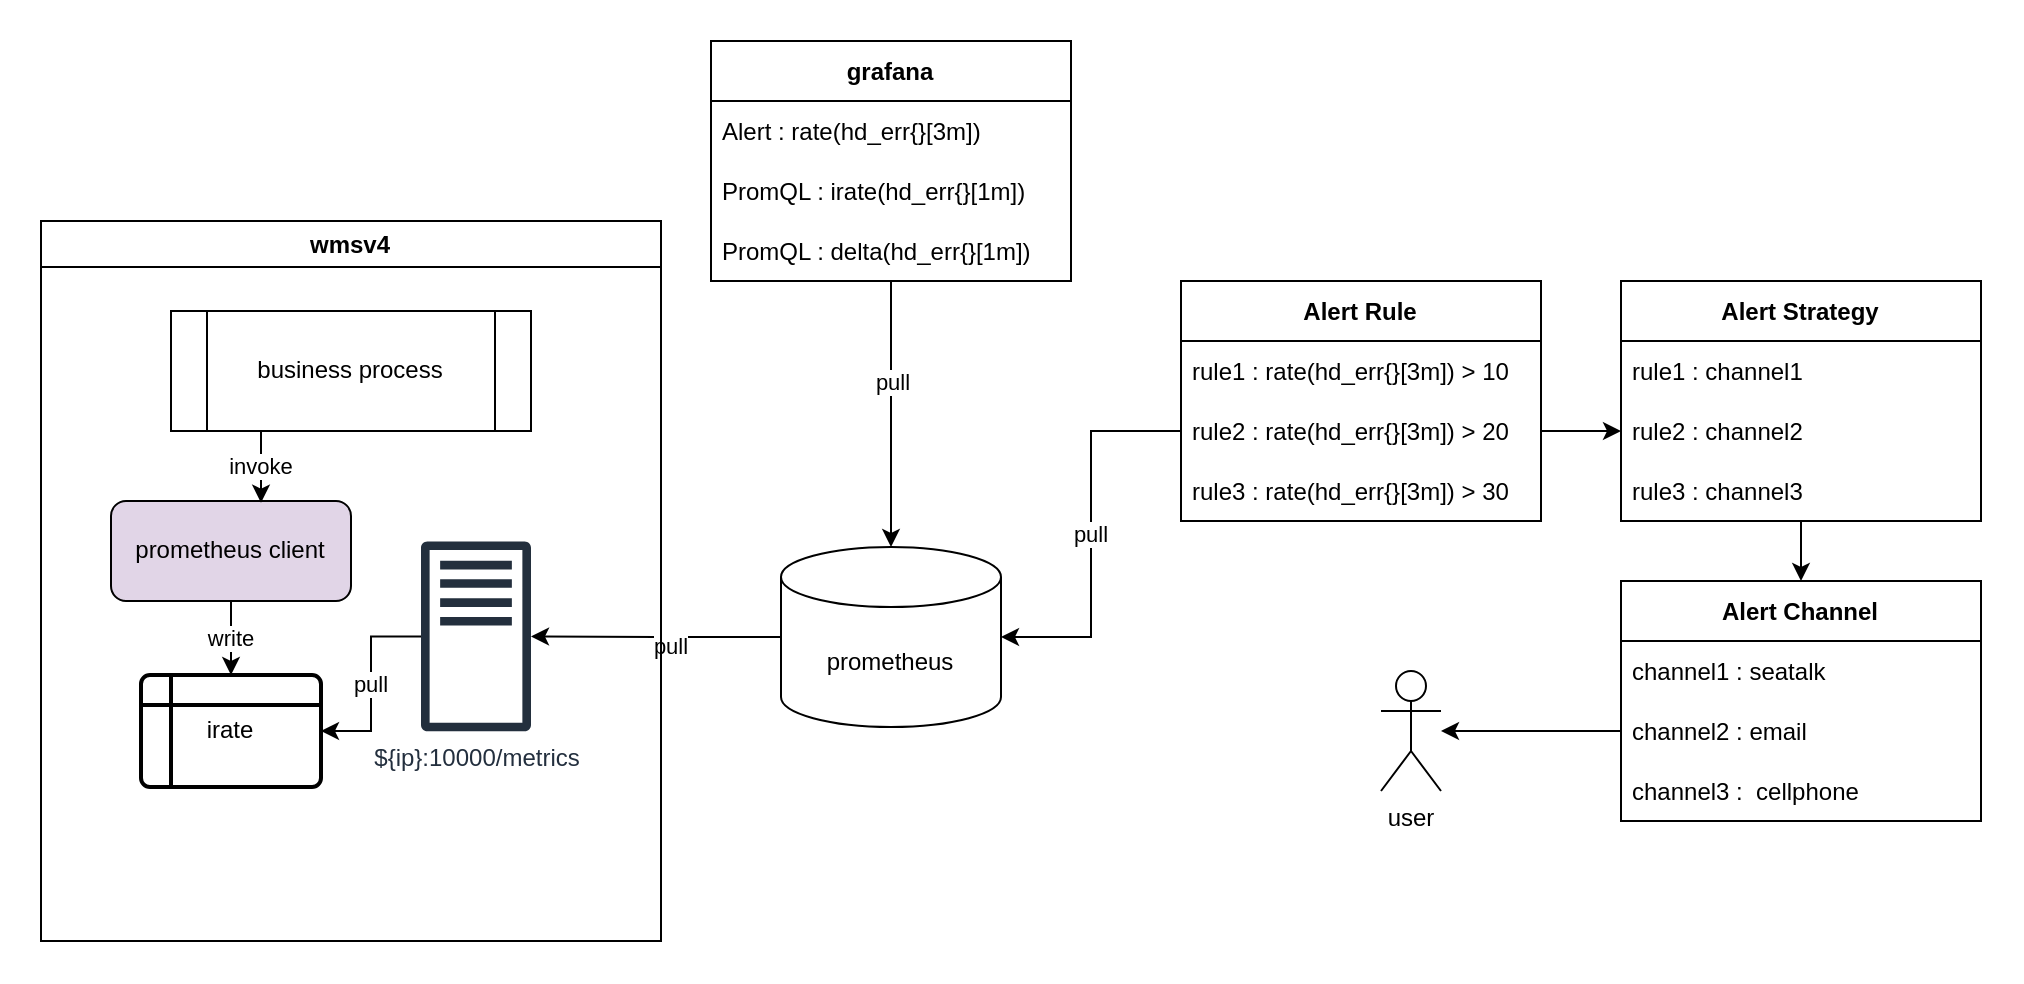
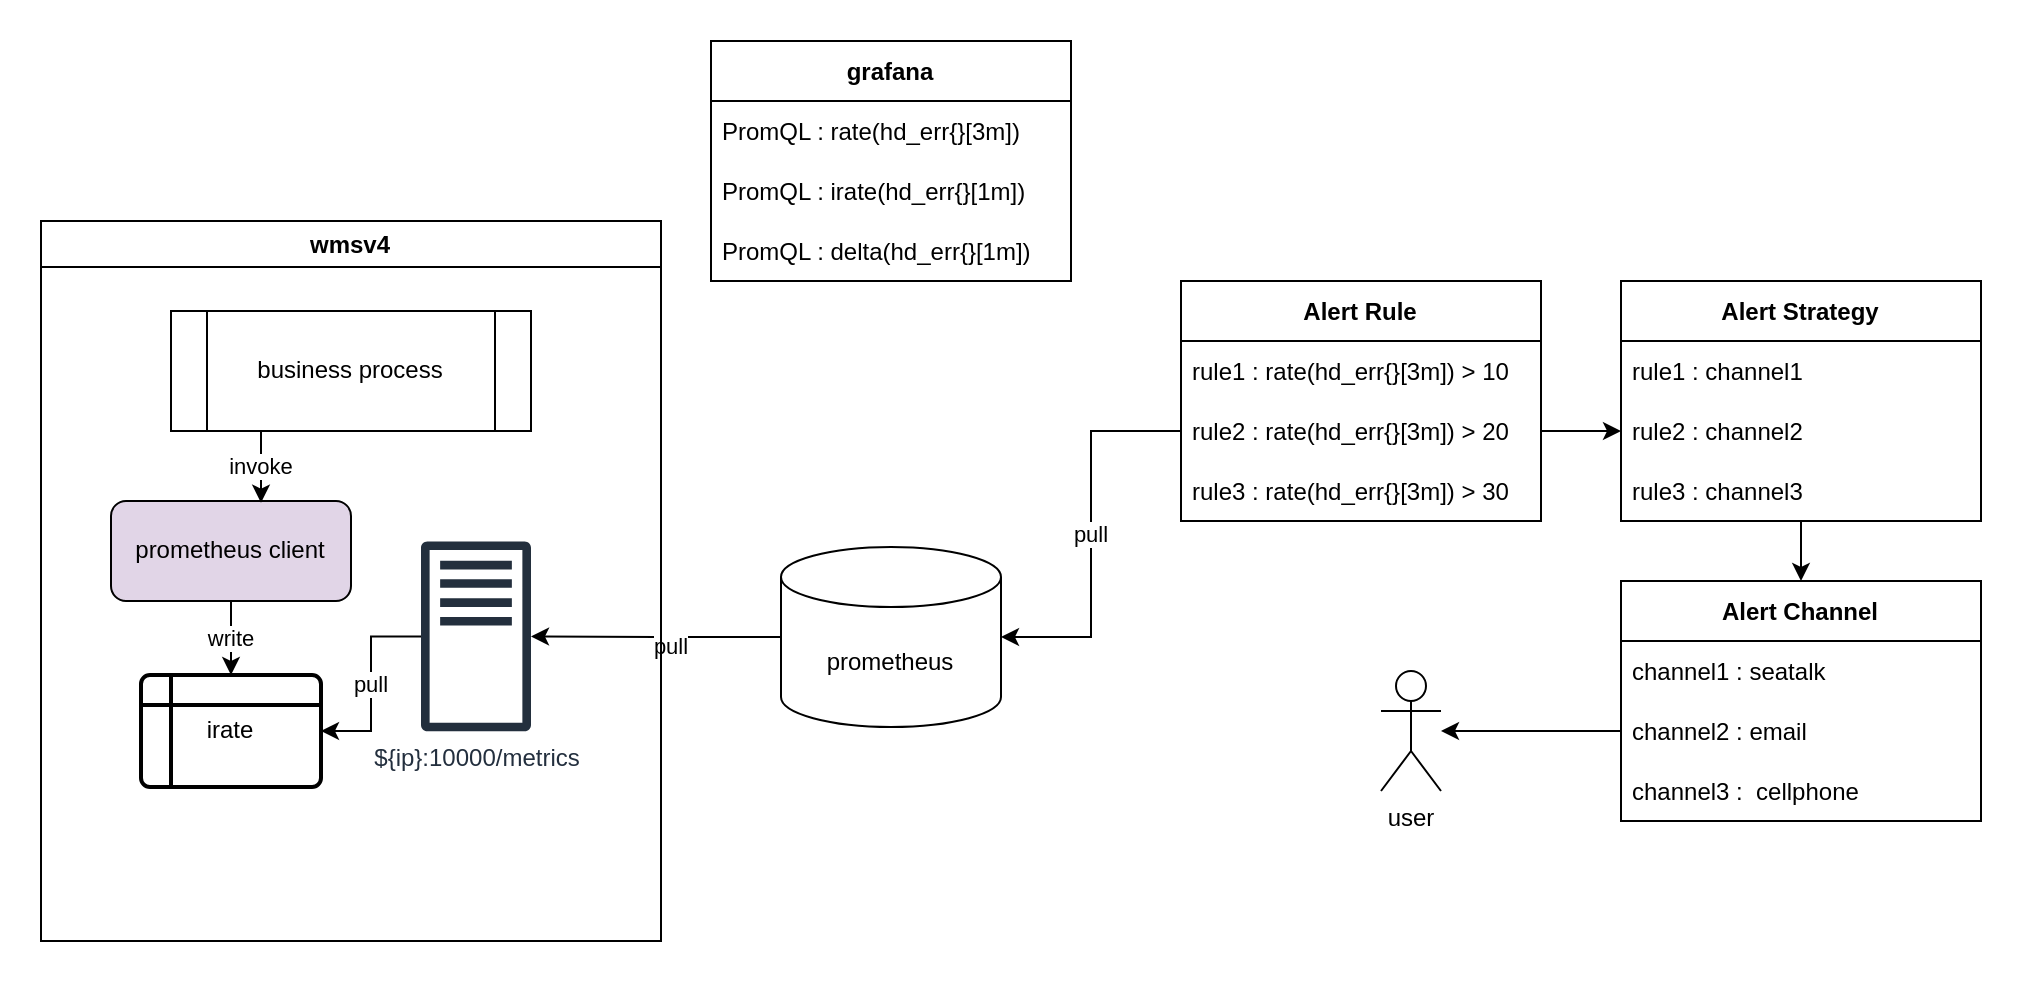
  <mxCell id="0" />
  <mxCell id="1" parent="0" />
  <mxCell id="2" style="edgeStyle=orthogonalEdgeStyle;rounded=0;orthogonalLoop=1;jettySize=auto;html=1;" edge="1" parent="1" source="4" target="8"><mxGeometry relative="1" as="geometry" /></mxCell>
  <mxCell id="3" value="pull" style="edgeLabel;html=1;align=center;verticalAlign=middle;resizable=0;points=[];" vertex="1" connectable="0" parent="2"><mxGeometry x="-0.111" y="3" relative="1" as="geometry"><mxPoint y="1" as="offset" /></mxGeometry></mxCell>
  <mxCell id="4" value="prometheus" style="shape=cylinder3;whiteSpace=wrap;html=1;boundedLbl=1;backgroundOutline=1;size=15;" vertex="1" parent="1"><mxGeometry x="390" y="273" width="110" height="90" as="geometry" /></mxCell>
  <mxCell id="5" value="wmsv4" style="swimlane;" vertex="1" parent="1"><mxGeometry x="20" y="110" width="310" height="360" as="geometry" /></mxCell>
  <mxCell id="6" value="irate" style="shape=internalStorage;whiteSpace=wrap;html=1;dx=15;dy=15;rounded=1;arcSize=8;strokeWidth=2;" vertex="1" parent="5"><mxGeometry x="50" y="227" width="90" height="56" as="geometry" /></mxCell>
  <mxCell id="7" value="pull" style="edgeStyle=orthogonalEdgeStyle;rounded=0;orthogonalLoop=1;jettySize=auto;html=1;" edge="1" parent="5" source="8" target="6"><mxGeometry relative="1" as="geometry" /></mxCell>
  <mxCell id="8" value="${ip}:10000/metrics" style="sketch=0;outlineConnect=0;fontColor=#232F3E;gradientColor=none;fillColor=#232F3D;strokeColor=none;dashed=0;verticalLabelPosition=bottom;verticalAlign=top;align=center;html=1;fontSize=12;fontStyle=0;aspect=fixed;pointerEvents=1;shape=mxgraph.aws4.traditional_server;" vertex="1" parent="5"><mxGeometry x="190" y="160" width="55" height="95.33" as="geometry" /></mxCell>
  <mxCell id="9" value="write" style="edgeStyle=orthogonalEdgeStyle;rounded=0;orthogonalLoop=1;jettySize=auto;html=1;exitX=0.5;exitY=1;exitDx=0;exitDy=0;entryX=0.5;entryY=0;entryDx=0;entryDy=0;" edge="1" parent="5" source="10" target="6"><mxGeometry relative="1" as="geometry" /></mxCell>
  <mxCell id="10" value="prometheus client" style="rounded=1;whiteSpace=wrap;html=1;fillColor=#e1d5e7;" vertex="1" parent="5"><mxGeometry x="35" y="140" width="120" height="50" as="geometry" /></mxCell>
  <mxCell id="11" value="invoke" style="edgeStyle=orthogonalEdgeStyle;rounded=0;orthogonalLoop=1;jettySize=auto;html=1;exitX=0.25;exitY=1;exitDx=0;exitDy=0;entryX=0.625;entryY=0.017;entryDx=0;entryDy=0;entryPerimeter=0;" edge="1" parent="5" source="12" target="10"><mxGeometry relative="1" as="geometry" /></mxCell>
  <mxCell id="12" value="business process" style="shape=process;whiteSpace=wrap;html=1;backgroundOutline=1;" vertex="1" parent="5"><mxGeometry x="65" y="45" width="180" height="60" as="geometry" /></mxCell>
- <mxCell id="13" style="edgeStyle=orthogonalEdgeStyle;rounded=0;orthogonalLoop=1;jettySize=auto;html=1;entryX=0.5;entryY=0;entryDx=0;entryDy=0;entryPerimeter=0;" edge="1" parent="1" source="15" target="4"><mxGeometry relative="1" as="geometry" /></mxCell>
- <mxCell id="14" value="pull" style="edgeLabel;html=1;align=center;verticalAlign=middle;resizable=0;points=[];" vertex="1" connectable="0" parent="13"><mxGeometry x="-0.248" relative="1" as="geometry"><mxPoint as="offset" /></mxGeometry></mxCell>
  <mxCell id="15" value="grafana" style="swimlane;fontStyle=1;childLayout=stackLayout;horizontal=1;startSize=30;horizontalStack=0;resizeParent=1;resizeParentMax=0;resizeLast=0;collapsible=1;marginBottom=0;" vertex="1" parent="1"><mxGeometry x="355" y="20" width="180" height="120" as="geometry" /></mxCell>
- <mxCell id="16" value="Alert : rate(hd_err{}[3m])" style="text;strokeColor=none;fillColor=none;align=left;verticalAlign=middle;spacingLeft=4;spacingRight=4;overflow=hidden;points=[[0,0.5],[1,0.5]];portConstraint=eastwest;rotatable=0;" vertex="1" parent="15"><mxGeometry y="30" width="180" height="30" as="geometry" /></mxCell>
+ <mxCell id="16" value="PromQL : rate(hd_err{}[3m])" style="text;strokeColor=none;fillColor=none;align=left;verticalAlign=middle;spacingLeft=4;spacingRight=4;overflow=hidden;points=[[0,0.5],[1,0.5]];portConstraint=eastwest;rotatable=0;" vertex="1" parent="15"><mxGeometry y="30" width="180" height="30" as="geometry" /></mxCell>
  <mxCell id="17" value="PromQL : irate(hd_err{}[1m])" style="text;strokeColor=none;fillColor=none;align=left;verticalAlign=middle;spacingLeft=4;spacingRight=4;overflow=hidden;points=[[0,0.5],[1,0.5]];portConstraint=eastwest;rotatable=0;" vertex="1" parent="15"><mxGeometry y="60" width="180" height="30" as="geometry" /></mxCell>
  <mxCell id="18" value="PromQL : delta(hd_err{}[1m])" style="text;strokeColor=none;fillColor=none;align=left;verticalAlign=middle;spacingLeft=4;spacingRight=4;overflow=hidden;points=[[0,0.5],[1,0.5]];portConstraint=eastwest;rotatable=0;" vertex="1" parent="15"><mxGeometry y="90" width="180" height="30" as="geometry" /></mxCell>
  <mxCell id="19" value="Alert Rule" style="swimlane;fontStyle=1;childLayout=stackLayout;horizontal=1;startSize=30;horizontalStack=0;resizeParent=1;resizeParentMax=0;resizeLast=0;collapsible=1;marginBottom=0;" vertex="1" parent="1"><mxGeometry x="590" y="140" width="180" height="120" as="geometry" /></mxCell>
  <mxCell id="20" value="rule1 : rate(hd_err{}[3m]) &gt; 10" style="text;strokeColor=none;fillColor=none;align=left;verticalAlign=middle;spacingLeft=4;spacingRight=4;overflow=hidden;points=[[0,0.5],[1,0.5]];portConstraint=eastwest;rotatable=0;" vertex="1" parent="19"><mxGeometry y="30" width="180" height="30" as="geometry" /></mxCell>
  <mxCell id="21" value="rule2 : rate(hd_err{}[3m]) &gt; 20" style="text;strokeColor=none;fillColor=none;align=left;verticalAlign=middle;spacingLeft=4;spacingRight=4;overflow=hidden;points=[[0,0.5],[1,0.5]];portConstraint=eastwest;rotatable=0;" vertex="1" parent="19"><mxGeometry y="60" width="180" height="30" as="geometry" /></mxCell>
  <mxCell id="22" value="rule3 : rate(hd_err{}[3m]) &gt; 30" style="text;strokeColor=none;fillColor=none;align=left;verticalAlign=middle;spacingLeft=4;spacingRight=4;overflow=hidden;points=[[0,0.5],[1,0.5]];portConstraint=eastwest;rotatable=0;" vertex="1" parent="19"><mxGeometry y="90" width="180" height="30" as="geometry" /></mxCell>
  <mxCell id="23" style="edgeStyle=orthogonalEdgeStyle;rounded=0;orthogonalLoop=1;jettySize=auto;html=1;entryX=0.5;entryY=0;entryDx=0;entryDy=0;" edge="1" parent="1" source="24" target="28"><mxGeometry relative="1" as="geometry" /></mxCell>
  <mxCell id="24" value="Alert Strategy" style="swimlane;fontStyle=1;childLayout=stackLayout;horizontal=1;startSize=30;horizontalStack=0;resizeParent=1;resizeParentMax=0;resizeLast=0;collapsible=1;marginBottom=0;" vertex="1" parent="1"><mxGeometry x="810" y="140" width="180" height="120" as="geometry" /></mxCell>
  <mxCell id="25" value="rule1 : channel1" style="text;strokeColor=none;fillColor=none;align=left;verticalAlign=middle;spacingLeft=4;spacingRight=4;overflow=hidden;points=[[0,0.5],[1,0.5]];portConstraint=eastwest;rotatable=0;" vertex="1" parent="24"><mxGeometry y="30" width="180" height="30" as="geometry" /></mxCell>
  <mxCell id="26" value="rule2 : channel2" style="text;strokeColor=none;fillColor=none;align=left;verticalAlign=middle;spacingLeft=4;spacingRight=4;overflow=hidden;points=[[0,0.5],[1,0.5]];portConstraint=eastwest;rotatable=0;" vertex="1" parent="24"><mxGeometry y="60" width="180" height="30" as="geometry" /></mxCell>
  <mxCell id="27" value="rule3 : channel3" style="text;strokeColor=none;fillColor=none;align=left;verticalAlign=middle;spacingLeft=4;spacingRight=4;overflow=hidden;points=[[0,0.5],[1,0.5]];portConstraint=eastwest;rotatable=0;" vertex="1" parent="24"><mxGeometry y="90" width="180" height="30" as="geometry" /></mxCell>
  <mxCell id="28" value="Alert Channel" style="swimlane;fontStyle=1;childLayout=stackLayout;horizontal=1;startSize=30;horizontalStack=0;resizeParent=1;resizeParentMax=0;resizeLast=0;collapsible=1;marginBottom=0;" vertex="1" parent="1"><mxGeometry x="810" y="290" width="180" height="120" as="geometry" /></mxCell>
  <mxCell id="29" value="channel1 : seatalk" style="text;strokeColor=none;fillColor=none;align=left;verticalAlign=middle;spacingLeft=4;spacingRight=4;overflow=hidden;points=[[0,0.5],[1,0.5]];portConstraint=eastwest;rotatable=0;" vertex="1" parent="28"><mxGeometry y="30" width="180" height="30" as="geometry" /></mxCell>
  <mxCell id="30" value="channel2 : email" style="text;strokeColor=none;fillColor=none;align=left;verticalAlign=middle;spacingLeft=4;spacingRight=4;overflow=hidden;points=[[0,0.5],[1,0.5]];portConstraint=eastwest;rotatable=0;" vertex="1" parent="28"><mxGeometry y="60" width="180" height="30" as="geometry" /></mxCell>
  <mxCell id="31" value="channel3 :  cellphone" style="text;strokeColor=none;fillColor=none;align=left;verticalAlign=middle;spacingLeft=4;spacingRight=4;overflow=hidden;points=[[0,0.5],[1,0.5]];portConstraint=eastwest;rotatable=0;" vertex="1" parent="28"><mxGeometry y="90" width="180" height="30" as="geometry" /></mxCell>
  <mxCell id="32" value="pull" style="edgeStyle=orthogonalEdgeStyle;rounded=0;orthogonalLoop=1;jettySize=auto;html=1;exitX=0;exitY=0.5;exitDx=0;exitDy=0;entryX=1;entryY=0.5;entryDx=0;entryDy=0;entryPerimeter=0;" edge="1" parent="1" source="21" target="4"><mxGeometry relative="1" as="geometry" /></mxCell>
  <mxCell id="33" style="edgeStyle=orthogonalEdgeStyle;rounded=0;orthogonalLoop=1;jettySize=auto;html=1;exitX=1;exitY=0.5;exitDx=0;exitDy=0;entryX=0;entryY=0.5;entryDx=0;entryDy=0;" edge="1" parent="1" source="21" target="26"><mxGeometry relative="1" as="geometry" /></mxCell>
  <mxCell id="34" value="user" style="shape=umlActor;verticalLabelPosition=bottom;verticalAlign=top;html=1;outlineConnect=0;" vertex="1" parent="1"><mxGeometry x="690" y="335" width="30" height="60" as="geometry" /></mxCell>
  <mxCell id="35" style="edgeStyle=orthogonalEdgeStyle;rounded=0;orthogonalLoop=1;jettySize=auto;html=1;exitX=0;exitY=0.5;exitDx=0;exitDy=0;" edge="1" parent="1" source="30" target="34"><mxGeometry relative="1" as="geometry" /></mxCell>
